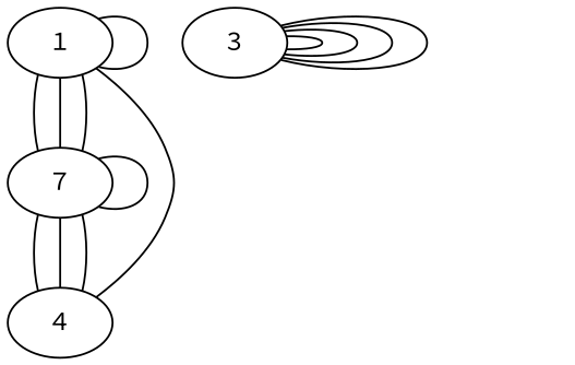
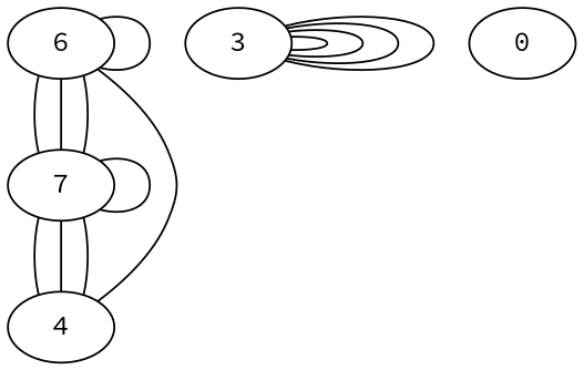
  graph {
    fontname="Source Code Pro"
    node [fontname="Source Code Pro"]
    edge [fontname="Source Code Pro"]
    n1 [label=7]
    4
    3
-   1
+   1 [label=6]
+   0
    n1 -- n1
    n1 -- 4
    n1 -- 4
    n1 -- 4
    3 -- 3
    3 -- 3
    3 -- 3
    3 -- 3
    1 -- n1
    1 -- n1
    1 -- n1
    1 -- 4
    1 -- 1
  }
